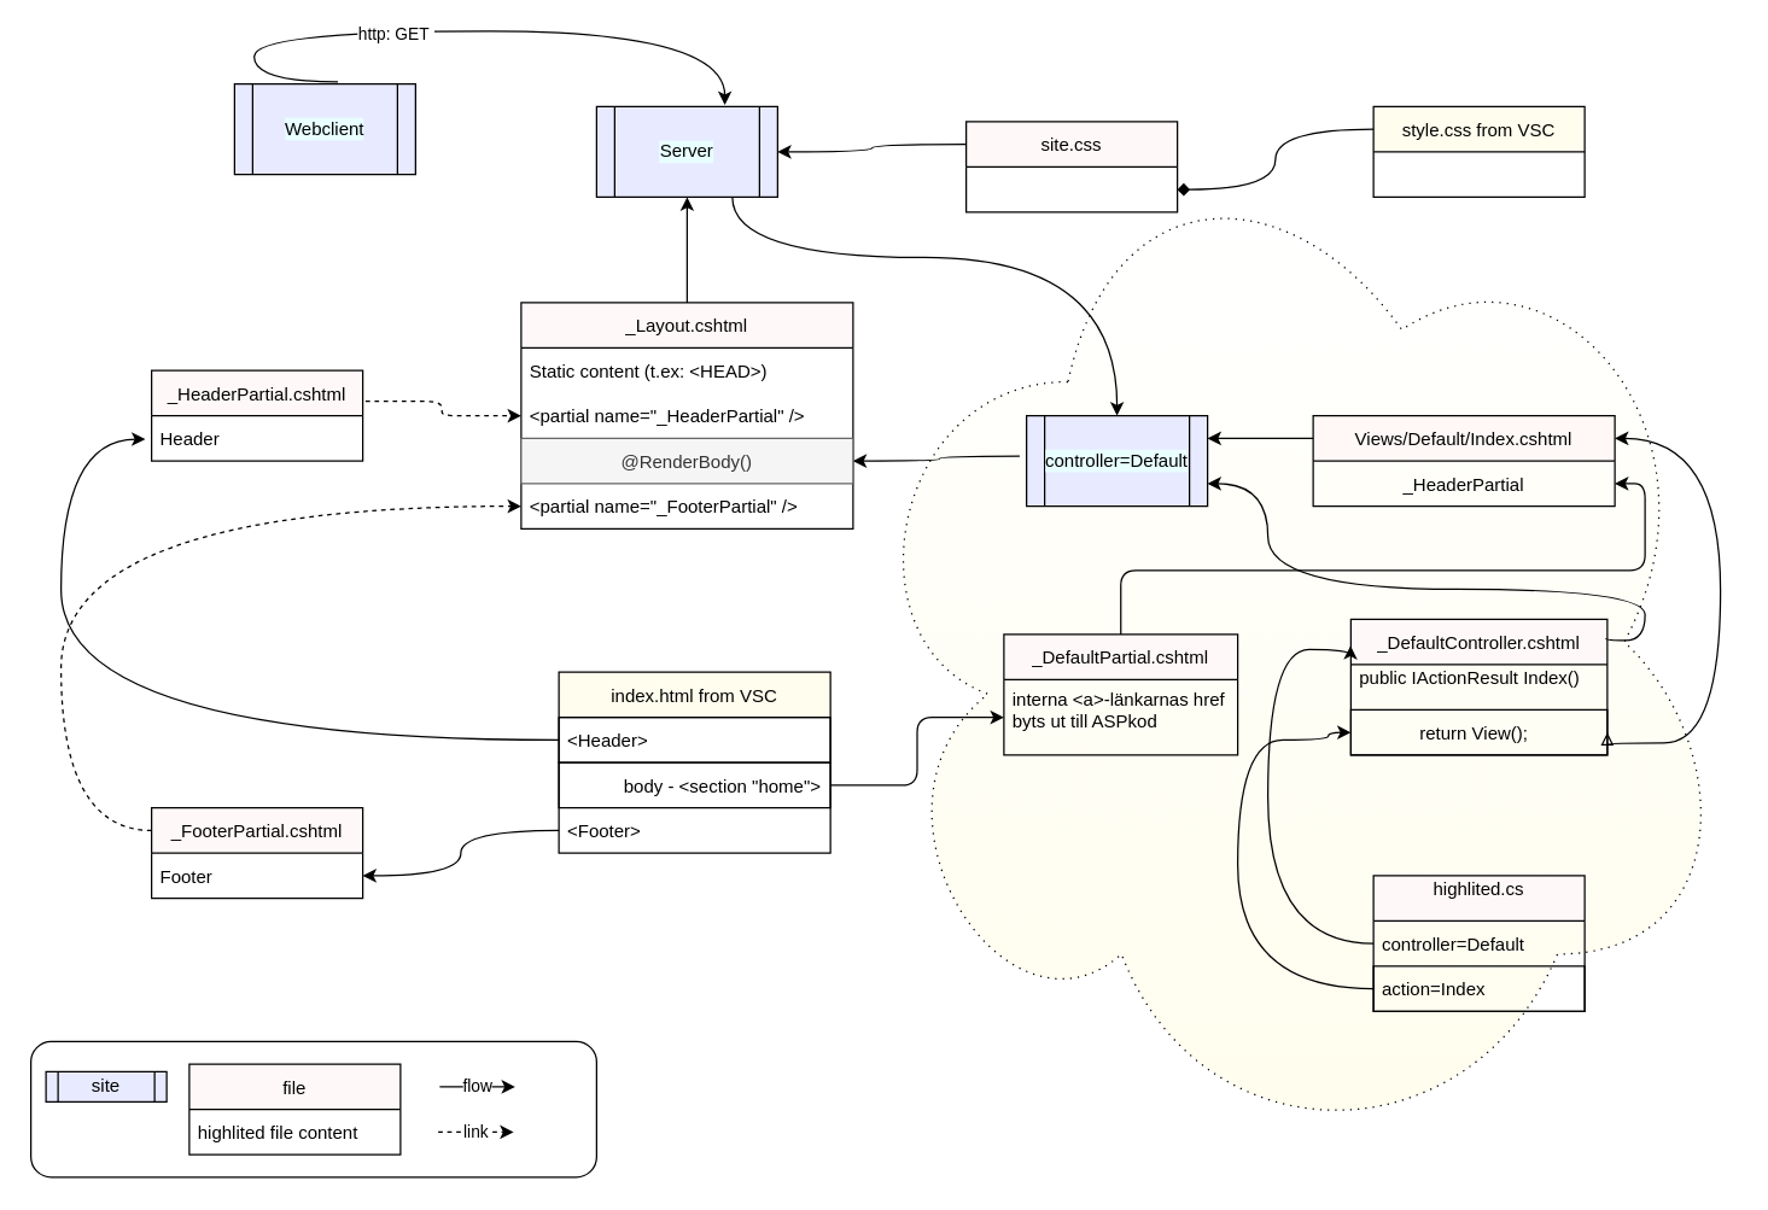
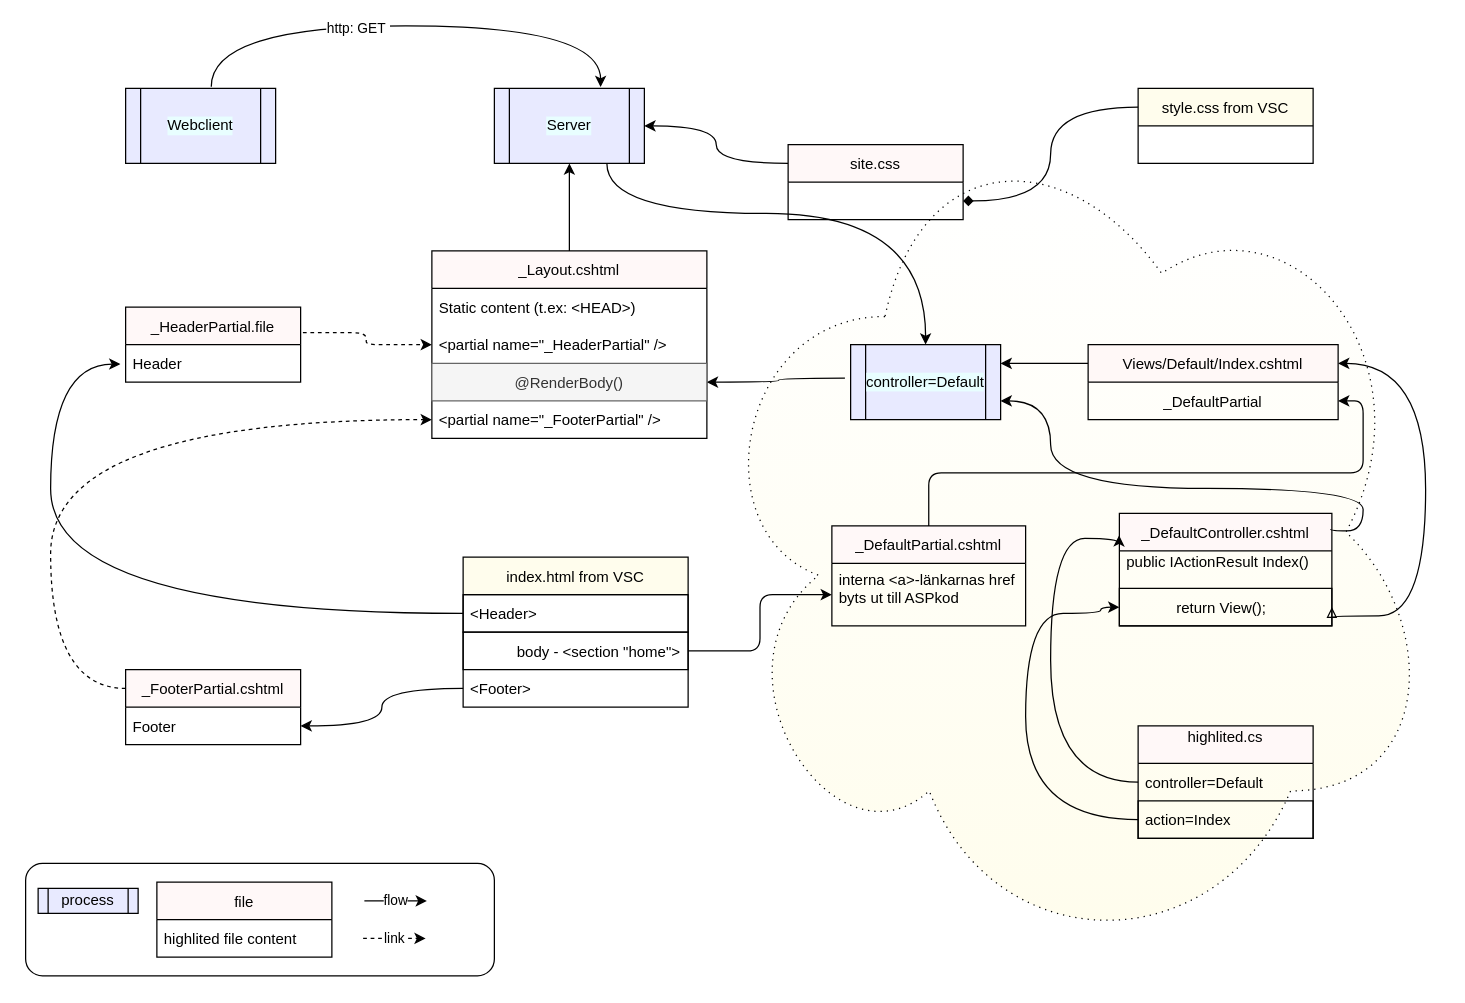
  <mxCell id="0" />
  <mxCell id="1" parent="0" />
  <mxCell id="2" value="" style="rounded=1;whiteSpace=wrap;html=1;" vertex="1" parent="1"><mxGeometry x="20" y="690" width="375" height="90" as="geometry" /></mxCell>
  <mxCell id="3" value="" style="ellipse;shape=cloud;whiteSpace=wrap;html=1;labelBackgroundColor=#FFF4E8;fillColor=#FFFDED;gradientColor=#ffffff;gradientDirection=north;dashed=1;dashPattern=1 4;" parent="1" vertex="1"><mxGeometry x="560" y="80" width="590" height="690" as="geometry" /></mxCell>
  <mxCell id="4" style="edgeStyle=orthogonalEdgeStyle;rounded=0;orthogonalLoop=1;jettySize=auto;html=1;exitX=0.571;exitY=-0.023;exitDx=0;exitDy=0;curved=1;exitPerimeter=0;" parent="1" source="22" edge="1"><mxGeometry relative="1" as="geometry"><mxPoint x="230" y="100" as="sourcePoint" /><mxPoint x="480" y="69" as="targetPoint" /><Array as="points"><mxPoint x="168" y="20" /><mxPoint x="480" y="20" /></Array></mxGeometry></mxCell>
  <mxCell id="5" value="http: GET&amp;nbsp;" style="edgeLabel;html=1;align=center;verticalAlign=middle;resizable=0;points=[];" parent="4" vertex="1" connectable="0"><mxGeometry x="-0.188" y="-1" relative="1" as="geometry"><mxPoint as="offset" /></mxGeometry></mxCell>
  <mxCell id="6" style="edgeStyle=orthogonalEdgeStyle;rounded=0;orthogonalLoop=1;jettySize=auto;html=1;exitX=-0.038;exitY=0.446;exitDx=0;exitDy=0;exitPerimeter=0;curved=1;" parent="1" source="26" target="14" edge="1"><mxGeometry relative="1" as="geometry"><mxPoint x="690" y="301" as="sourcePoint" /></mxGeometry></mxCell>
  <mxCell id="7" value="highlited.cs&#10;" style="swimlane;fontStyle=0;childLayout=stackLayout;horizontal=1;startSize=30;horizontalStack=0;resizeParent=1;resizeParentMax=0;resizeLast=0;collapsible=1;marginBottom=0;fillColor=#FFF8F8;" parent="1" vertex="1"><mxGeometry x="910" y="580" width="140" height="90" as="geometry" /></mxCell>
  <mxCell id="8" value="controller=Default" style="text;strokeColor=none;fillColor=none;align=left;verticalAlign=middle;spacingLeft=4;spacingRight=4;overflow=hidden;points=[[0,0.5],[1,0.5]];portConstraint=eastwest;rotatable=0;" parent="7" vertex="1"><mxGeometry y="30" width="140" height="30" as="geometry" /></mxCell>
  <mxCell id="9" value="action=Index" style="text;strokeColor=default;fillColor=none;align=left;verticalAlign=middle;spacingLeft=4;spacingRight=4;overflow=hidden;points=[[0,0.5],[1,0.5]];portConstraint=eastwest;rotatable=0;" parent="7" vertex="1"><mxGeometry y="60" width="140" height="30" as="geometry" /></mxCell>
  <mxCell id="10" style="edgeStyle=orthogonalEdgeStyle;rounded=0;orthogonalLoop=1;jettySize=auto;html=1;exitX=0.5;exitY=0;exitDx=0;exitDy=0;entryX=0.5;entryY=1;entryDx=0;entryDy=0;" parent="1" source="11" target="24" edge="1"><mxGeometry relative="1" as="geometry"><mxPoint x="454.5" y="130" as="targetPoint" /></mxGeometry></mxCell>
  <mxCell id="11" value="_Layout.cshtml" style="swimlane;fontStyle=0;childLayout=stackLayout;horizontal=1;startSize=30;horizontalStack=0;resizeParent=1;resizeParentMax=0;resizeLast=0;collapsible=1;marginBottom=0;fillColor=#FFF8F8;" parent="1" vertex="1"><mxGeometry x="345" y="200" width="220" height="150" as="geometry" /></mxCell>
  <mxCell id="12" value="Static content (t.ex: &lt;HEAD&gt;)" style="text;strokeColor=none;fillColor=none;align=left;verticalAlign=middle;spacingLeft=4;spacingRight=4;overflow=hidden;points=[[0,0.5],[1,0.5]];portConstraint=eastwest;rotatable=0;" parent="11" vertex="1"><mxGeometry y="30" width="220" height="30" as="geometry" /></mxCell>
  <mxCell id="13" value="&lt;partial name=&quot;_HeaderPartial&quot; /&gt;" style="text;strokeColor=none;fillColor=none;align=left;verticalAlign=middle;spacingLeft=4;spacingRight=4;overflow=hidden;points=[[0,0.5],[1,0.5]];portConstraint=eastwest;rotatable=0;" parent="11" vertex="1"><mxGeometry y="60" width="220" height="30" as="geometry" /></mxCell>
  <mxCell id="14" value="@RenderBody()" style="text;strokeColor=#666666;fillColor=#f5f5f5;align=center;verticalAlign=middle;spacingLeft=4;spacingRight=4;overflow=hidden;points=[[0,0.5],[1,0.5]];portConstraint=eastwest;rotatable=0;fontColor=#333333;" parent="11" vertex="1"><mxGeometry y="90" width="220" height="30" as="geometry" /></mxCell>
  <mxCell id="15" value="&lt;partial name=&quot;_FooterPartial&quot; /&gt;" style="text;strokeColor=none;fillColor=none;align=left;verticalAlign=middle;spacingLeft=4;spacingRight=4;overflow=hidden;points=[[0,0.5],[1,0.5]];portConstraint=eastwest;rotatable=0;" parent="11" vertex="1"><mxGeometry y="120" width="220" height="30" as="geometry" /></mxCell>
  <mxCell id="16" style="edgeStyle=orthogonalEdgeStyle;rounded=1;orthogonalLoop=1;jettySize=auto;html=1;exitX=1.013;exitY=0.341;exitDx=0;exitDy=0;exitPerimeter=0;dashed=1;" parent="1" source="17" target="13" edge="1"><mxGeometry relative="1" as="geometry"><mxPoint x="295" y="275" as="sourcePoint" /></mxGeometry></mxCell>
- <mxCell id="17" value="_HeaderPartial.cshtml" style="swimlane;fontStyle=0;childLayout=stackLayout;horizontal=1;startSize=30;horizontalStack=0;resizeParent=1;resizeParentMax=0;resizeLast=0;collapsible=1;marginBottom=0;fillColor=#FFF8F8;" parent="1" vertex="1"><mxGeometry x="100" y="245" width="140" height="60" as="geometry" /></mxCell>
+ <mxCell id="17" value="_HeaderPartial.file" style="swimlane;fontStyle=0;childLayout=stackLayout;horizontal=1;startSize=30;horizontalStack=0;resizeParent=1;resizeParentMax=0;resizeLast=0;collapsible=1;marginBottom=0;fillColor=#FFF8F8;" parent="1" vertex="1"><mxGeometry x="100" y="245" width="140" height="60" as="geometry" /></mxCell>
  <mxCell id="18" value="Header" style="text;strokeColor=none;fillColor=none;align=left;verticalAlign=middle;spacingLeft=4;spacingRight=4;overflow=hidden;points=[[0,0.5],[1,0.5]];portConstraint=eastwest;rotatable=0;" parent="17" vertex="1"><mxGeometry y="30" width="140" height="30" as="geometry" /></mxCell>
  <mxCell id="19" value="_DefaultController.cshtml" style="swimlane;fontStyle=0;childLayout=stackLayout;horizontal=1;startSize=30;horizontalStack=0;resizeParent=1;resizeParentMax=0;resizeLast=0;collapsible=1;marginBottom=0;fillColor=#FFF8F8;" parent="1" vertex="1"><mxGeometry x="895" y="410" width="170" height="90" as="geometry" /></mxCell>
  <mxCell id="20" value="public IActionResult Index()&#10;" style="text;strokeColor=none;fillColor=none;align=left;verticalAlign=middle;spacingLeft=4;spacingRight=4;overflow=hidden;points=[[0,0.5],[1,0.5]];portConstraint=eastwest;rotatable=0;" parent="19" vertex="1"><mxGeometry y="30" width="170" height="30" as="geometry" /></mxCell>
  <mxCell id="21" value="            return View();" style="text;strokeColor=default;fillColor=none;align=left;verticalAlign=middle;spacingLeft=4;spacingRight=4;overflow=hidden;points=[[0,0.5],[1,0.5]];portConstraint=eastwest;rotatable=0;shadow=0;" parent="19" vertex="1"><mxGeometry y="60" width="170" height="30" as="geometry" /></mxCell>
- <mxCell id="22" value="&lt;span&gt;Webclient&lt;/span&gt;" style="shape=process;whiteSpace=wrap;html=1;backgroundOutline=1;labelBackgroundColor=#E8FEFF;fillColor=#E8EAFF;" parent="1" vertex="1"><mxGeometry x="155" y="55" width="120" height="60" as="geometry" /></mxCell>
+ <mxCell id="22" value="&lt;span&gt;Webclient&lt;/span&gt;" style="shape=process;whiteSpace=wrap;html=1;backgroundOutline=1;labelBackgroundColor=#E8FEFF;fillColor=#E8EAFF;" parent="1" vertex="1"><mxGeometry x="100" y="70" width="120" height="60" as="geometry" /></mxCell>
  <mxCell id="23" style="edgeStyle=orthogonalEdgeStyle;rounded=0;orthogonalLoop=1;jettySize=auto;html=1;exitX=0.75;exitY=1;exitDx=0;exitDy=0;curved=1;entryX=0.5;entryY=0;entryDx=0;entryDy=0;" edge="1" parent="1" source="24" target="26"><mxGeometry relative="1" as="geometry"><Array as="points"><mxPoint x="485" y="170" /><mxPoint x="740" y="170" /></Array></mxGeometry></mxCell>
  <mxCell id="24" value="Server" style="shape=process;whiteSpace=wrap;html=1;backgroundOutline=1;labelBackgroundColor=#E8FEFF;fillColor=#E8EAFF;" parent="1" vertex="1"><mxGeometry x="395" y="70" width="120" height="60" as="geometry" /></mxCell>
  <mxCell id="25" style="edgeStyle=orthogonalEdgeStyle;curved=1;rounded=0;orthogonalLoop=1;jettySize=auto;html=1;exitX=1;exitY=0.75;exitDx=0;exitDy=0;entryX=0.994;entryY=0.141;entryDx=0;entryDy=0;entryPerimeter=0;startArrow=classic;startFill=1;endArrow=none;endFill=0;" parent="1" source="26" target="19" edge="1"><mxGeometry relative="1" as="geometry"><Array as="points"><mxPoint x="840" y="320" /><mxPoint x="840" y="390" /><mxPoint x="1090" y="390" /><mxPoint x="1090" y="424" /></Array></mxGeometry></mxCell>
  <mxCell id="26" value="&lt;span style=&quot;font-family: &amp;quot;helvetica&amp;quot;&quot;&gt;controller=Default&lt;/span&gt;" style="shape=process;whiteSpace=wrap;html=1;backgroundOutline=1;labelBackgroundColor=#E8FEFF;fillColor=#E8EAFF;" parent="1" vertex="1"><mxGeometry x="680" y="275" width="120" height="60" as="geometry" /></mxCell>
  <mxCell id="27" value="_FooterPartial.cshtml" style="swimlane;fontStyle=0;childLayout=stackLayout;horizontal=1;startSize=30;horizontalStack=0;resizeParent=1;resizeParentMax=0;resizeLast=0;collapsible=1;marginBottom=0;fillColor=#FFF8F8;" parent="1" vertex="1"><mxGeometry x="100" y="535" width="140" height="60" as="geometry" /></mxCell>
  <mxCell id="28" value="Footer" style="text;strokeColor=none;fillColor=none;align=left;verticalAlign=middle;spacingLeft=4;spacingRight=4;overflow=hidden;points=[[0,0.5],[1,0.5]];portConstraint=eastwest;rotatable=0;" parent="27" vertex="1"><mxGeometry y="30" width="140" height="30" as="geometry" /></mxCell>
  <mxCell id="29" style="edgeStyle=orthogonalEdgeStyle;curved=1;rounded=0;orthogonalLoop=1;jettySize=auto;html=1;exitX=1;exitY=0.25;exitDx=0;exitDy=0;entryX=1;entryY=0.5;entryDx=0;entryDy=0;endArrow=block;endFill=0;startArrow=classic;startFill=1;" parent="1" source="31" target="21" edge="1"><mxGeometry relative="1" as="geometry"><Array as="points"><mxPoint x="1140" y="290" /><mxPoint x="1140" y="492" /><mxPoint x="1065" y="492" /></Array></mxGeometry></mxCell>
  <mxCell id="30" style="edgeStyle=orthogonalEdgeStyle;curved=1;rounded=0;orthogonalLoop=1;jettySize=auto;html=1;exitX=0;exitY=0.25;exitDx=0;exitDy=0;entryX=1;entryY=0.25;entryDx=0;entryDy=0;startArrow=none;startFill=0;endArrow=classic;endFill=1;" parent="1" source="31" target="26" edge="1"><mxGeometry relative="1" as="geometry" /></mxCell>
  <mxCell id="31" value="Views/Default/Index.cshtml" style="swimlane;fontStyle=0;childLayout=stackLayout;horizontal=1;startSize=30;horizontalStack=0;resizeParent=1;resizeParentMax=0;resizeLast=0;collapsible=1;marginBottom=0;labelBackgroundColor=none;fillColor=#FFF8F7;" parent="1" vertex="1"><mxGeometry x="870" y="275" width="200" height="60" as="geometry" /></mxCell>
- <mxCell id="32" value="_HeaderPartial" style="text;strokeColor=none;fillColor=none;align=center;verticalAlign=middle;spacingLeft=4;spacingRight=4;overflow=hidden;points=[[0,0.5],[1,0.5]];portConstraint=eastwest;rotatable=0;" vertex="1" parent="31"><mxGeometry y="30" width="200" height="30" as="geometry" /></mxCell>
+ <mxCell id="32" value="_DefaultPartial" style="text;strokeColor=none;fillColor=none;align=center;verticalAlign=middle;spacingLeft=4;spacingRight=4;overflow=hidden;points=[[0,0.5],[1,0.5]];portConstraint=eastwest;rotatable=0;" vertex="1" parent="31"><mxGeometry y="30" width="200" height="30" as="geometry" /></mxCell>
  <mxCell id="33" style="edgeStyle=orthogonalEdgeStyle;curved=1;rounded=0;orthogonalLoop=1;jettySize=auto;html=1;exitX=0;exitY=0.5;exitDx=0;exitDy=0;entryX=-0.001;entryY=0.195;entryDx=0;entryDy=0;entryPerimeter=0;" parent="1" source="8" target="19" edge="1"><mxGeometry relative="1" as="geometry"><Array as="points"><mxPoint x="840" y="625" /><mxPoint x="840" y="430" /></Array></mxGeometry></mxCell>
  <mxCell id="34" style="edgeStyle=orthogonalEdgeStyle;curved=1;rounded=0;orthogonalLoop=1;jettySize=auto;html=1;exitX=0;exitY=0.5;exitDx=0;exitDy=0;entryX=0;entryY=0.5;entryDx=0;entryDy=0;" parent="1" source="9" target="21" edge="1"><mxGeometry relative="1" as="geometry"><Array as="points"><mxPoint x="820" y="655" /><mxPoint x="820" y="490" /><mxPoint x="880" y="490" /><mxPoint x="880" y="485" /></Array></mxGeometry></mxCell>
  <mxCell id="35" style="edgeStyle=orthogonalEdgeStyle;curved=1;rounded=0;orthogonalLoop=1;jettySize=auto;html=1;exitX=0;exitY=0.25;exitDx=0;exitDy=0;entryX=1;entryY=0.5;entryDx=0;entryDy=0;startArrow=none;startFill=0;endArrow=classic;endFill=1;" parent="1" source="36" target="24" edge="1"><mxGeometry relative="1" as="geometry" /></mxCell>
- <mxCell id="36" value="site.css" style="swimlane;fontStyle=0;childLayout=stackLayout;horizontal=1;startSize=30;horizontalStack=0;resizeParent=1;resizeParentMax=0;resizeLast=0;collapsible=1;marginBottom=0;fillColor=#FFF8F8;" parent="1" vertex="1"><mxGeometry x="640" y="80" width="140" height="60" as="geometry" /></mxCell>
+ <mxCell id="36" value="site.css" style="swimlane;fontStyle=0;childLayout=stackLayout;horizontal=1;startSize=30;horizontalStack=0;resizeParent=1;resizeParentMax=0;resizeLast=0;collapsible=1;marginBottom=0;fillColor=#FFF8F8;" parent="1" vertex="1"><mxGeometry x="630" y="115" width="140" height="60" as="geometry" /></mxCell>
  <mxCell id="37" value="style.css from VSC" style="swimlane;fontStyle=0;childLayout=stackLayout;horizontal=1;startSize=30;horizontalStack=0;resizeParent=1;resizeParentMax=0;resizeLast=0;collapsible=1;marginBottom=0;fillColor=#FFFDED;" parent="1" vertex="1"><mxGeometry x="910" y="70" width="140" height="60" as="geometry" /></mxCell>
  <mxCell id="38" style="edgeStyle=orthogonalEdgeStyle;curved=1;rounded=0;orthogonalLoop=1;jettySize=auto;html=1;exitX=0;exitY=0.25;exitDx=0;exitDy=0;entryX=1;entryY=0.75;entryDx=0;entryDy=0;startArrow=none;startFill=0;endArrow=diamond;endFill=1;" parent="1" source="37" target="36" edge="1"><mxGeometry relative="1" as="geometry"><mxPoint x="850" y="85" as="sourcePoint" /></mxGeometry></mxCell>
  <mxCell id="39" value="index.html from VSC" style="swimlane;fontStyle=0;childLayout=stackLayout;horizontal=1;startSize=30;horizontalStack=0;resizeParent=1;resizeParentMax=0;resizeLast=0;collapsible=1;marginBottom=0;fillColor=#FFFDED;" parent="1" vertex="1"><mxGeometry x="370" y="445" width="180" height="120" as="geometry" /></mxCell>
  <mxCell id="40" value="&lt;Header&gt;" style="text;strokeColor=default;fillColor=none;align=left;verticalAlign=middle;spacingLeft=4;spacingRight=4;overflow=hidden;points=[[0,0.5],[1,0.5]];portConstraint=eastwest;rotatable=0;" parent="39" vertex="1"><mxGeometry y="30" width="180" height="30" as="geometry" /></mxCell>
  <mxCell id="41" value="body - &lt;section &quot;home&quot;&gt;" style="text;strokeColor=default;fillColor=none;align=right;verticalAlign=middle;spacingLeft=4;spacingRight=4;overflow=hidden;points=[[0,0.5],[1,0.5]];portConstraint=eastwest;rotatable=0;" parent="39" vertex="1"><mxGeometry y="60" width="180" height="30" as="geometry" /></mxCell>
  <mxCell id="42" value="&lt;Footer&gt;" style="text;strokeColor=none;fillColor=none;align=left;verticalAlign=middle;spacingLeft=4;spacingRight=4;overflow=hidden;points=[[0,0.5],[1,0.5]];portConstraint=eastwest;rotatable=0;" parent="39" vertex="1"><mxGeometry y="90" width="180" height="30" as="geometry" /></mxCell>
  <mxCell id="43" style="edgeStyle=orthogonalEdgeStyle;curved=1;rounded=0;orthogonalLoop=1;jettySize=auto;html=1;exitX=0;exitY=0.25;exitDx=0;exitDy=0;startArrow=none;startFill=0;endArrow=classic;endFill=1;dashed=1;" parent="1" source="27" target="15" edge="1"><mxGeometry relative="1" as="geometry"><Array as="points"><mxPoint x="40" y="550" /><mxPoint x="40" y="335" /></Array></mxGeometry></mxCell>
  <mxCell id="44" style="edgeStyle=orthogonalEdgeStyle;curved=1;rounded=0;orthogonalLoop=1;jettySize=auto;html=1;exitX=0;exitY=0.5;exitDx=0;exitDy=0;startArrow=none;startFill=0;endArrow=classic;endFill=1;" parent="1" source="42" target="28" edge="1"><mxGeometry relative="1" as="geometry" /></mxCell>
  <mxCell id="45" style="edgeStyle=orthogonalEdgeStyle;curved=1;rounded=0;orthogonalLoop=1;jettySize=auto;html=1;exitX=0;exitY=0.5;exitDx=0;exitDy=0;entryX=-0.03;entryY=0.519;entryDx=0;entryDy=0;entryPerimeter=0;startArrow=none;startFill=0;endArrow=classic;endFill=1;" parent="1" source="40" target="18" edge="1"><mxGeometry relative="1" as="geometry"><Array as="points"><mxPoint x="40" y="490" /><mxPoint x="40" y="291" /></Array></mxGeometry></mxCell>
  <mxCell id="46" style="edgeStyle=orthogonalEdgeStyle;rounded=1;orthogonalLoop=1;jettySize=auto;html=1;exitX=0.5;exitY=0;exitDx=0;exitDy=0;entryX=1;entryY=0.75;entryDx=0;entryDy=0;startArrow=none;startFill=0;endArrow=classic;endFill=1;" parent="1" source="47" target="31" edge="1"><mxGeometry relative="1" as="geometry" /></mxCell>
  <mxCell id="47" value="_DefaultPartial.cshtml" style="swimlane;fontStyle=0;childLayout=stackLayout;horizontal=1;startSize=30;horizontalStack=0;resizeParent=1;resizeParentMax=0;resizeLast=0;collapsible=1;marginBottom=0;fillColor=#FFF8F8;" parent="1" vertex="1"><mxGeometry x="665" y="420" width="155" height="80" as="geometry" /></mxCell>
  <mxCell id="48" value="interna &lt;a&gt;-länkarnas href&#10;byts ut till ASPkod&#10;" style="text;strokeColor=none;fillColor=none;align=left;verticalAlign=top;spacingLeft=4;spacingRight=4;overflow=hidden;points=[[0,0.5],[1,0.5]];portConstraint=eastwest;rotatable=0;" parent="47" vertex="1"><mxGeometry y="30" width="155" height="50" as="geometry" /></mxCell>
  <mxCell id="49" style="edgeStyle=orthogonalEdgeStyle;rounded=1;orthogonalLoop=1;jettySize=auto;html=1;exitX=1;exitY=0.5;exitDx=0;exitDy=0;entryX=0;entryY=0.5;entryDx=0;entryDy=0;startArrow=none;startFill=0;endArrow=classic;endFill=1;" parent="1" source="41" target="48" edge="1"><mxGeometry relative="1" as="geometry" /></mxCell>
- <mxCell id="50" value="site" style="shape=process;whiteSpace=wrap;html=1;backgroundOutline=1;fillColor=#E8EAFF;" vertex="1" parent="1"><mxGeometry x="30" y="710" width="80" height="20" as="geometry" /></mxCell>
+ <mxCell id="50" value="process" style="shape=process;whiteSpace=wrap;html=1;backgroundOutline=1;fillColor=#E8EAFF;" vertex="1" parent="1"><mxGeometry x="30" y="710" width="80" height="20" as="geometry" /></mxCell>
  <mxCell id="51" value="file" style="swimlane;fontStyle=0;childLayout=stackLayout;horizontal=1;startSize=30;horizontalStack=0;resizeParent=1;resizeParentMax=0;resizeLast=0;collapsible=1;marginBottom=0;fillColor=#FFF8F8;" vertex="1" parent="1"><mxGeometry x="125" y="705" width="140" height="60" as="geometry"><mxRectangle x="200" y="700" width="50" height="30" as="alternateBounds" /></mxGeometry></mxCell>
  <mxCell id="52" value="highlited file content" style="text;strokeColor=none;fillColor=none;align=left;verticalAlign=middle;spacingLeft=4;spacingRight=4;overflow=hidden;points=[[0,0.5],[1,0.5]];portConstraint=eastwest;rotatable=0;" vertex="1" parent="51"><mxGeometry y="30" width="140" height="30" as="geometry" /></mxCell>
  <mxCell id="53" value="link" style="endArrow=classic;html=1;rounded=0;dashed=1;" edge="1" parent="1"><mxGeometry width="50" height="50" relative="1" as="geometry"><mxPoint x="290" y="750" as="sourcePoint" /><mxPoint x="340" y="750" as="targetPoint" /></mxGeometry></mxCell>
  <mxCell id="54" value="flow" style="endArrow=classic;html=1;rounded=0;" edge="1" parent="1"><mxGeometry width="50" height="50" relative="1" as="geometry"><mxPoint x="291" y="720" as="sourcePoint" /><mxPoint x="341" y="720" as="targetPoint" /></mxGeometry></mxCell>
